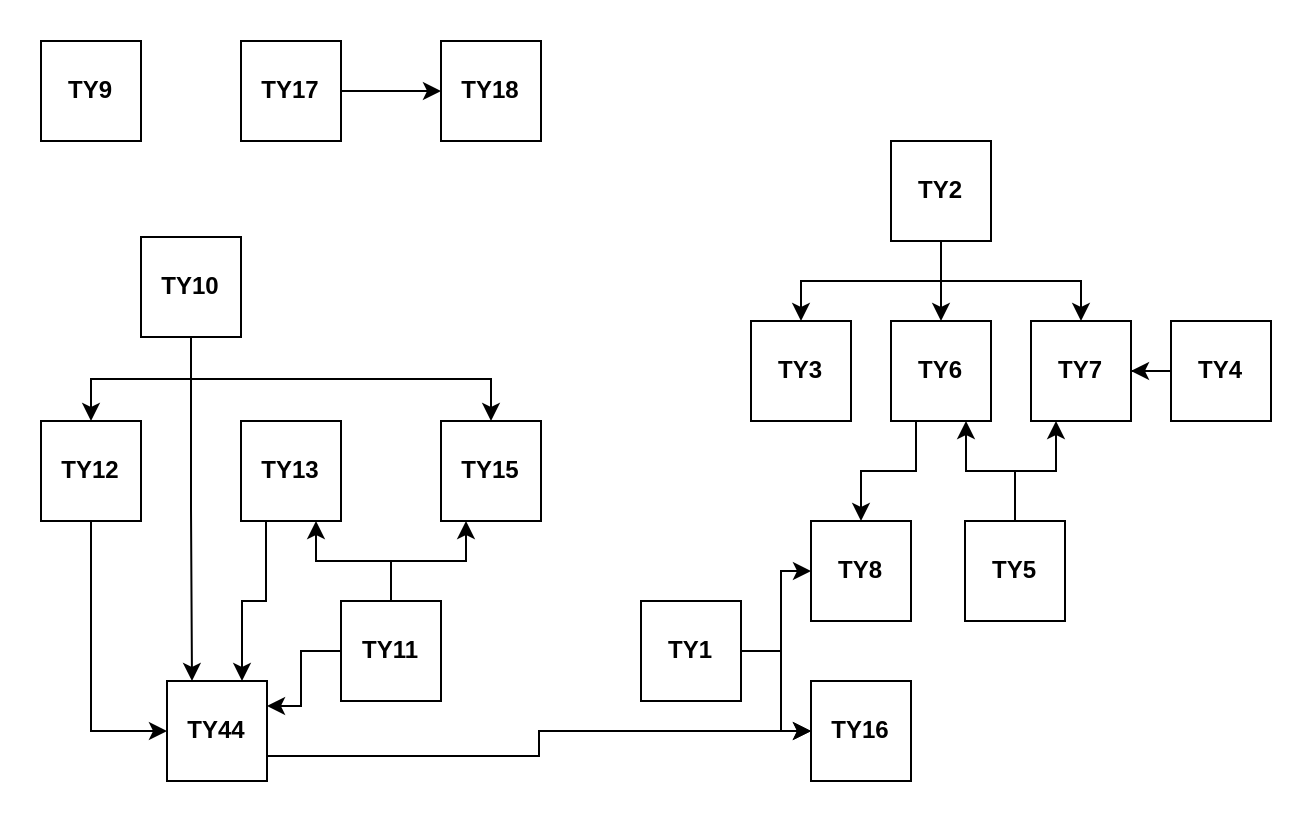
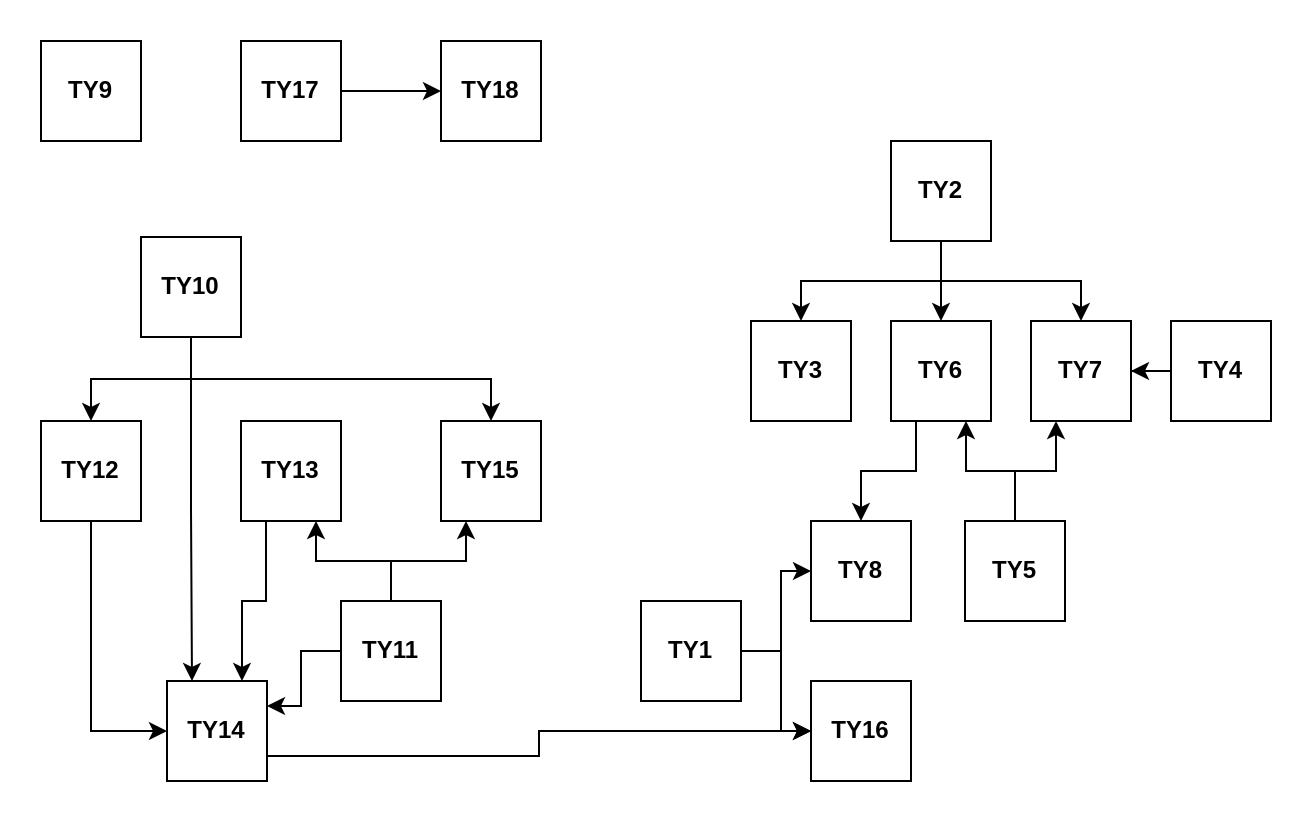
  <mxCell id="0" />
  <mxCell id="1" parent="0" />
  <mxCell id="2" value="TY18" style="rounded=0;whiteSpace=wrap;html=1;fontStyle=1" parent="1" vertex="1"><mxGeometry x="220" y="20" width="50" height="50" as="geometry" /></mxCell>
  <mxCell id="3" value="TY9" style="rounded=0;whiteSpace=wrap;html=1;fontStyle=1" parent="1" vertex="1"><mxGeometry x="20" y="20" width="50" height="50" as="geometry" /></mxCell>
  <mxCell id="4" value="" style="edgeStyle=orthogonalEdgeStyle;rounded=0;orthogonalLoop=1;jettySize=auto;html=1;" edge="1" parent="1" source="5" target="2"><mxGeometry relative="1" as="geometry" /></mxCell>
  <mxCell id="5" value="TY17" style="rounded=0;whiteSpace=wrap;html=1;fontStyle=1" parent="1" vertex="1"><mxGeometry x="120" y="20" width="50" height="50" as="geometry" /></mxCell>
  <mxCell id="6" value="" style="group" vertex="1" connectable="0" parent="1"><mxGeometry x="320" y="70" width="315" height="320" as="geometry" /></mxCell>
  <mxCell id="7" value="TY2" style="rounded=0;whiteSpace=wrap;html=1;fontStyle=1" parent="6" vertex="1"><mxGeometry x="125" width="50" height="50" as="geometry" /></mxCell>
  <mxCell id="8" value="TY5" style="rounded=0;whiteSpace=wrap;html=1;fontStyle=1" parent="6" vertex="1"><mxGeometry x="162" y="190" width="50" height="50" as="geometry" /></mxCell>
  <mxCell id="9" value="TY16" style="rounded=0;whiteSpace=wrap;html=1;fontStyle=1" parent="6" vertex="1"><mxGeometry x="85" y="270" width="50" height="50" as="geometry" /></mxCell>
  <mxCell id="10" style="edgeStyle=orthogonalEdgeStyle;rounded=0;orthogonalLoop=1;jettySize=auto;html=1;exitX=1;exitY=0.5;exitDx=0;exitDy=0;entryX=0;entryY=0.5;entryDx=0;entryDy=0;" edge="1" parent="6" source="11" target="9"><mxGeometry relative="1" as="geometry" /></mxCell>
  <mxCell id="11" value="TY1" style="rounded=0;whiteSpace=wrap;html=1;fontStyle=1" parent="6" vertex="1"><mxGeometry y="230" width="50" height="50" as="geometry" /></mxCell>
  <mxCell id="12" value="TY4" style="rounded=0;whiteSpace=wrap;html=1;fontStyle=1" parent="6" vertex="1"><mxGeometry x="265" y="90" width="50" height="50" as="geometry" /></mxCell>
  <mxCell id="13" value="TY6" style="rounded=0;whiteSpace=wrap;html=1;fontStyle=1" parent="6" vertex="1"><mxGeometry x="125" y="90" width="50" height="50" as="geometry" /></mxCell>
  <mxCell id="14" value="" style="edgeStyle=orthogonalEdgeStyle;rounded=0;orthogonalLoop=1;jettySize=auto;html=1;" edge="1" parent="6" source="7" target="13"><mxGeometry relative="1" as="geometry" /></mxCell>
  <mxCell id="15" style="edgeStyle=orthogonalEdgeStyle;rounded=0;orthogonalLoop=1;jettySize=auto;html=1;exitX=0.5;exitY=0;exitDx=0;exitDy=0;entryX=0.75;entryY=1;entryDx=0;entryDy=0;" edge="1" parent="6" source="8" target="13"><mxGeometry relative="1" as="geometry" /></mxCell>
  <mxCell id="16" value="TY7" style="rounded=0;whiteSpace=wrap;html=1;fontStyle=1" parent="6" vertex="1"><mxGeometry x="195" y="90" width="50" height="50" as="geometry" /></mxCell>
  <mxCell id="17" style="edgeStyle=orthogonalEdgeStyle;rounded=0;orthogonalLoop=1;jettySize=auto;html=1;exitX=0.5;exitY=1;exitDx=0;exitDy=0;entryX=0.5;entryY=0;entryDx=0;entryDy=0;" edge="1" parent="6" source="7" target="16"><mxGeometry relative="1" as="geometry" /></mxCell>
  <mxCell id="18" style="edgeStyle=orthogonalEdgeStyle;rounded=0;orthogonalLoop=1;jettySize=auto;html=1;exitX=0.5;exitY=0;exitDx=0;exitDy=0;entryX=0.25;entryY=1;entryDx=0;entryDy=0;" edge="1" parent="6" source="8" target="16"><mxGeometry relative="1" as="geometry" /></mxCell>
  <mxCell id="19" value="" style="edgeStyle=orthogonalEdgeStyle;rounded=0;orthogonalLoop=1;jettySize=auto;html=1;" edge="1" parent="6" source="12" target="16"><mxGeometry relative="1" as="geometry" /></mxCell>
  <mxCell id="20" value="TY8" style="rounded=0;whiteSpace=wrap;html=1;fontStyle=1" parent="6" vertex="1"><mxGeometry x="85" y="190" width="50" height="50" as="geometry" /></mxCell>
  <mxCell id="21" style="edgeStyle=orthogonalEdgeStyle;rounded=0;orthogonalLoop=1;jettySize=auto;html=1;exitX=1;exitY=0.5;exitDx=0;exitDy=0;entryX=0;entryY=0.5;entryDx=0;entryDy=0;" edge="1" parent="6" source="11" target="20"><mxGeometry relative="1" as="geometry" /></mxCell>
  <mxCell id="22" style="edgeStyle=orthogonalEdgeStyle;rounded=0;orthogonalLoop=1;jettySize=auto;html=1;exitX=0.25;exitY=1;exitDx=0;exitDy=0;entryX=0.5;entryY=0;entryDx=0;entryDy=0;" edge="1" parent="6" source="13" target="20"><mxGeometry relative="1" as="geometry" /></mxCell>
  <mxCell id="23" value="TY3" style="rounded=0;whiteSpace=wrap;html=1;fontStyle=1" parent="6" vertex="1"><mxGeometry x="55" y="90" width="50" height="50" as="geometry" /></mxCell>
  <mxCell id="24" style="edgeStyle=orthogonalEdgeStyle;rounded=0;orthogonalLoop=1;jettySize=auto;html=1;exitX=0.5;exitY=1;exitDx=0;exitDy=0;entryX=0.5;entryY=0;entryDx=0;entryDy=0;" edge="1" parent="6" source="7" target="23"><mxGeometry relative="1" as="geometry" /></mxCell>
  <mxCell id="25" value="" style="group" vertex="1" connectable="0" parent="1"><mxGeometry x="20" y="118" width="250" height="272" as="geometry" /></mxCell>
  <mxCell id="26" value="TY10" style="rounded=0;whiteSpace=wrap;html=1;fontStyle=1" parent="25" vertex="1"><mxGeometry x="50" width="50" height="50" as="geometry" /></mxCell>
  <mxCell id="27" value="TY11" style="rounded=0;whiteSpace=wrap;html=1;fontStyle=1" parent="25" vertex="1"><mxGeometry x="150" y="182" width="50" height="50" as="geometry" /></mxCell>
  <mxCell id="28" value="TY12" style="rounded=0;whiteSpace=wrap;html=1;fontStyle=1" parent="25" vertex="1"><mxGeometry y="92" width="50" height="50" as="geometry" /></mxCell>
  <mxCell id="29" style="edgeStyle=orthogonalEdgeStyle;rounded=0;orthogonalLoop=1;jettySize=auto;html=1;exitX=0.5;exitY=1;exitDx=0;exitDy=0;entryX=0.5;entryY=0;entryDx=0;entryDy=0;" edge="1" parent="25" source="26" target="28"><mxGeometry relative="1" as="geometry" /></mxCell>
  <mxCell id="30" value="TY15" style="rounded=0;whiteSpace=wrap;html=1;fontStyle=1" parent="25" vertex="1"><mxGeometry x="200" y="92" width="50" height="50" as="geometry" /></mxCell>
  <mxCell id="31" style="edgeStyle=orthogonalEdgeStyle;rounded=0;orthogonalLoop=1;jettySize=auto;html=1;exitX=0.5;exitY=1;exitDx=0;exitDy=0;entryX=0.5;entryY=0;entryDx=0;entryDy=0;" edge="1" parent="25" source="26" target="30"><mxGeometry relative="1" as="geometry" /></mxCell>
  <mxCell id="32" style="edgeStyle=orthogonalEdgeStyle;rounded=0;orthogonalLoop=1;jettySize=auto;html=1;exitX=0.5;exitY=0;exitDx=0;exitDy=0;entryX=0.25;entryY=1;entryDx=0;entryDy=0;" edge="1" parent="25" source="27" target="30"><mxGeometry relative="1" as="geometry" /></mxCell>
  <mxCell id="33" value="" style="edgeStyle=orthogonalEdgeStyle;rounded=0;orthogonalLoop=1;jettySize=auto;html=1;exitX=1;exitY=0.75;exitDx=0;exitDy=0;" edge="1" parent="25" source="34" target="9"><mxGeometry relative="1" as="geometry" /></mxCell>
- <mxCell id="34" value="TY44" style="rounded=0;whiteSpace=wrap;html=1;fontStyle=1" vertex="1" parent="25"><mxGeometry x="63" y="222" width="50" height="50" as="geometry" /></mxCell>
+ <mxCell id="34" value="TY14" style="rounded=0;whiteSpace=wrap;html=1;fontStyle=1" vertex="1" parent="25"><mxGeometry x="63" y="222" width="50" height="50" as="geometry" /></mxCell>
  <mxCell id="35" style="edgeStyle=orthogonalEdgeStyle;rounded=0;orthogonalLoop=1;jettySize=auto;html=1;exitX=0.5;exitY=1;exitDx=0;exitDy=0;entryX=0.25;entryY=0;entryDx=0;entryDy=0;" edge="1" parent="25" source="26" target="34"><mxGeometry relative="1" as="geometry" /></mxCell>
  <mxCell id="36" value="" style="edgeStyle=orthogonalEdgeStyle;rounded=0;orthogonalLoop=1;jettySize=auto;html=1;entryX=1;entryY=0.25;entryDx=0;entryDy=0;exitX=0;exitY=0.5;exitDx=0;exitDy=0;" edge="1" parent="25" source="27" target="34"><mxGeometry relative="1" as="geometry" /></mxCell>
  <mxCell id="37" style="edgeStyle=orthogonalEdgeStyle;rounded=0;orthogonalLoop=1;jettySize=auto;html=1;exitX=0.5;exitY=1;exitDx=0;exitDy=0;entryX=0;entryY=0.5;entryDx=0;entryDy=0;" edge="1" parent="25" source="28" target="34"><mxGeometry relative="1" as="geometry" /></mxCell>
  <mxCell id="38" value="" style="edgeStyle=orthogonalEdgeStyle;rounded=0;orthogonalLoop=1;jettySize=auto;html=1;entryX=0.75;entryY=0;entryDx=0;entryDy=0;exitX=0.25;exitY=1;exitDx=0;exitDy=0;" edge="1" parent="25" source="39" target="34"><mxGeometry relative="1" as="geometry" /></mxCell>
  <mxCell id="39" value="TY13" style="rounded=0;whiteSpace=wrap;html=1;fontStyle=1" vertex="1" parent="25"><mxGeometry x="100" y="92" width="50" height="50" as="geometry" /></mxCell>
  <mxCell id="40" style="edgeStyle=orthogonalEdgeStyle;rounded=0;orthogonalLoop=1;jettySize=auto;html=1;exitX=0.5;exitY=0;exitDx=0;exitDy=0;entryX=0.75;entryY=1;entryDx=0;entryDy=0;" edge="1" parent="25" source="27" target="39"><mxGeometry relative="1" as="geometry" /></mxCell>
